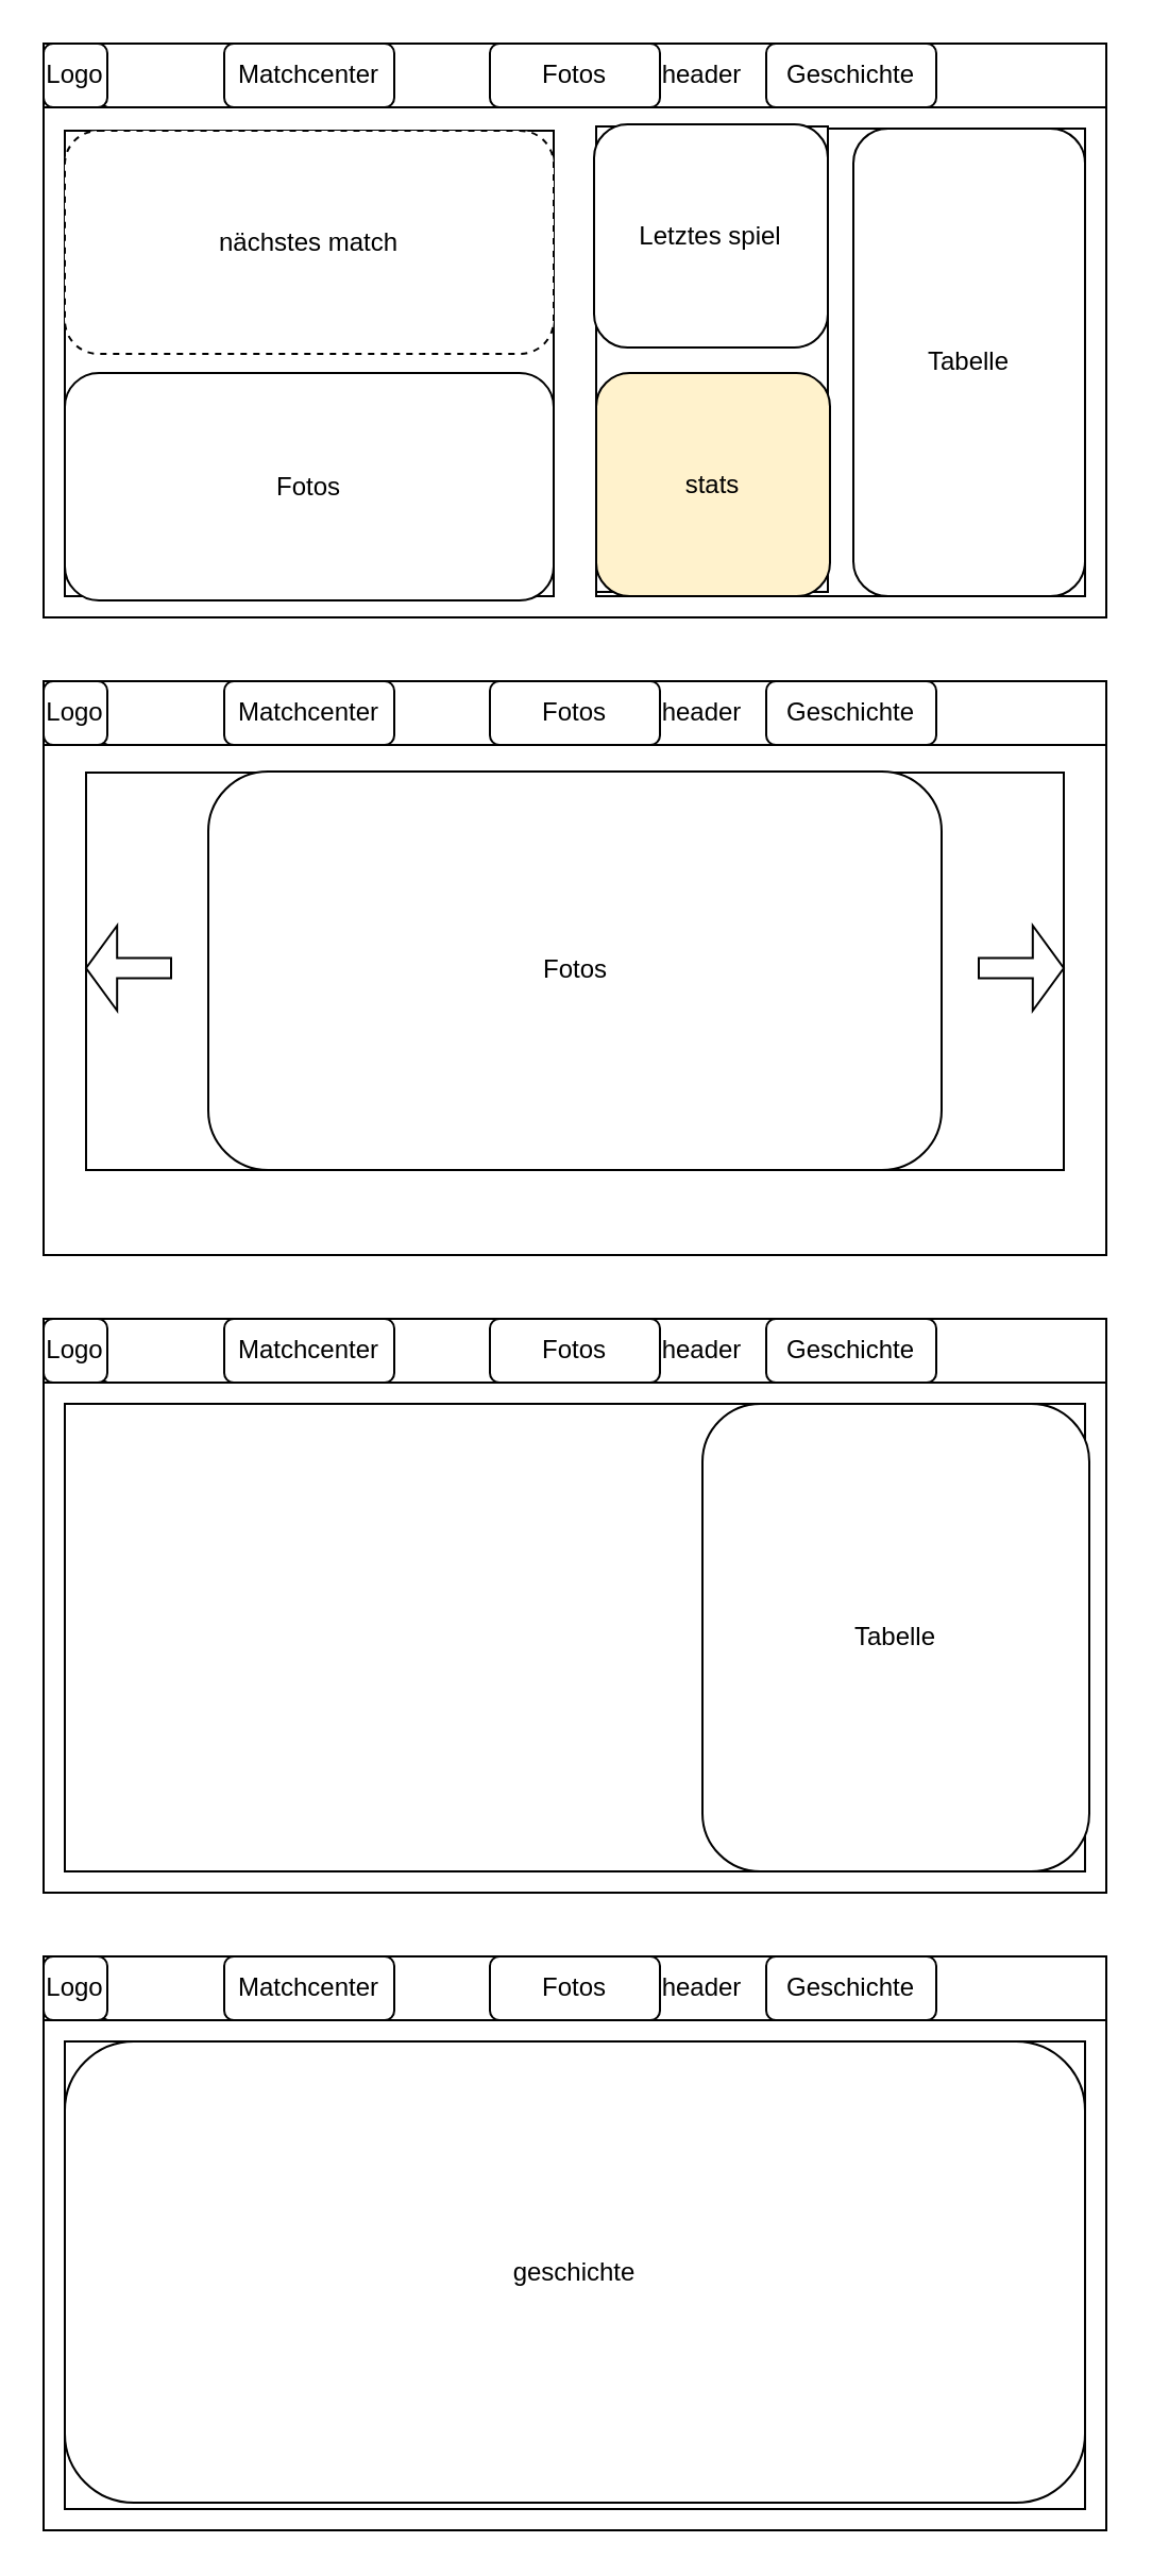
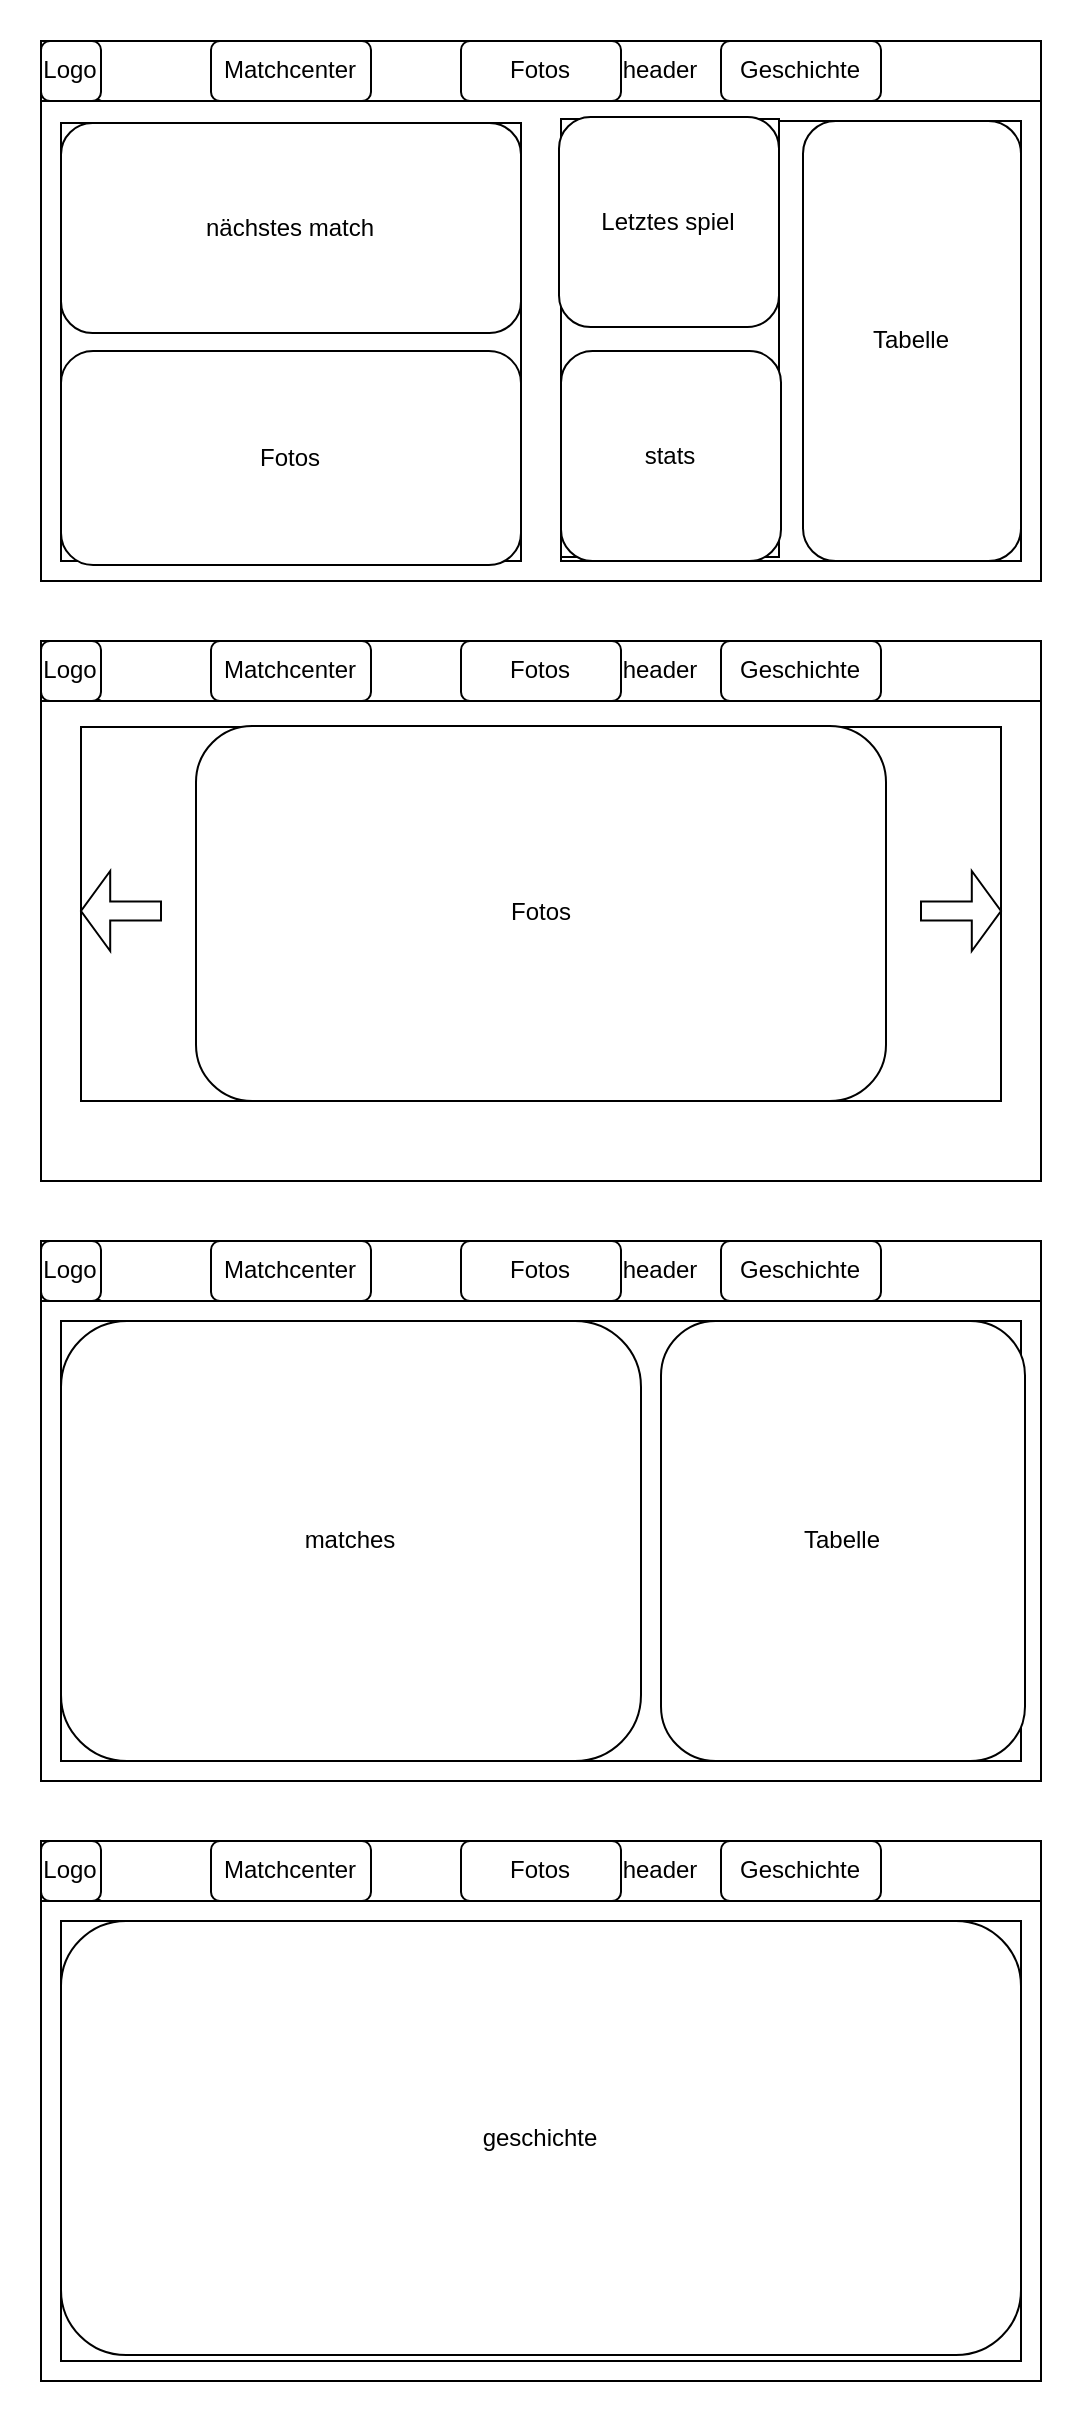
  <mxCell id="0" />
  <mxCell id="1" parent="0" />
  <mxCell id="2" value="" style="rounded=0;whiteSpace=wrap;html=1;" parent="1" vertex="1"><mxGeometry x="20" y="920" width="500" height="270" as="geometry" /></mxCell>
  <mxCell id="3" value="" style="rounded=0;whiteSpace=wrap;html=1;strokeColor=default;fontFamily=Helvetica;fontSize=12;fontColor=default;fillColor=default;" parent="1" vertex="1"><mxGeometry x="30" y="960" width="480" height="220" as="geometry" /></mxCell>
  <mxCell id="4" value="" style="rounded=0;whiteSpace=wrap;html=1;" parent="1" vertex="1"><mxGeometry x="20" y="620" width="500" height="270" as="geometry" /></mxCell>
  <mxCell id="5" value="" style="rounded=0;whiteSpace=wrap;html=1;strokeColor=default;fontFamily=Helvetica;fontSize=12;fontColor=default;fillColor=default;" parent="1" vertex="1"><mxGeometry x="30" y="660" width="480" height="220" as="geometry" /></mxCell>
  <mxCell id="6" value="" style="rounded=0;whiteSpace=wrap;html=1;" parent="1" vertex="1"><mxGeometry x="20" y="320" width="500" height="270" as="geometry" /></mxCell>
  <mxCell id="7" value="" style="rounded=0;whiteSpace=wrap;html=1;strokeColor=default;fontFamily=Helvetica;fontSize=12;fontColor=default;fillColor=default;" parent="1" vertex="1"><mxGeometry x="40" y="363" width="460" height="187" as="geometry" /></mxCell>
  <mxCell id="8" value="" style="rounded=0;whiteSpace=wrap;html=1;" parent="1" vertex="1"><mxGeometry x="20" y="20" width="500" height="270" as="geometry" /></mxCell>
  <mxCell id="9" value="" style="rounded=0;whiteSpace=wrap;html=1;strokeColor=default;fontFamily=Helvetica;fontSize=12;fontColor=default;fillColor=default;" parent="1" vertex="1"><mxGeometry x="280" y="60" width="230" height="220" as="geometry" /></mxCell>
  <mxCell id="10" value="" style="rounded=0;whiteSpace=wrap;html=1;strokeColor=default;fontFamily=Helvetica;fontSize=12;fontColor=default;fillColor=default;" parent="1" vertex="1"><mxGeometry x="280" y="59" width="109" height="219" as="geometry" /></mxCell>
  <mxCell id="11" value="" style="rounded=0;whiteSpace=wrap;html=1;strokeColor=default;fontFamily=Helvetica;fontSize=12;fontColor=default;fillColor=default;" parent="1" vertex="1"><mxGeometry x="30" y="61" width="230" height="219" as="geometry" /></mxCell>
  <mxCell id="12" value="&lt;blockquote style=&quot;margin: 0 0 0 40px; border: none; padding: 0px;&quot;&gt;&lt;blockquote style=&quot;margin: 0 0 0 40px; border: none; padding: 0px;&quot;&gt;&lt;blockquote style=&quot;margin: 0 0 0 40px; border: none; padding: 0px;&quot;&gt;header&lt;/blockquote&gt;&lt;/blockquote&gt;&lt;/blockquote&gt;" style="rounded=0;whiteSpace=wrap;html=1;" parent="1" vertex="1"><mxGeometry x="20" y="920" width="500" height="30" as="geometry" /></mxCell>
  <mxCell id="13" value="&lt;blockquote style=&quot;margin: 0 0 0 40px; border: none; padding: 0px;&quot;&gt;&lt;blockquote style=&quot;margin: 0 0 0 40px; border: none; padding: 0px;&quot;&gt;&lt;blockquote style=&quot;margin: 0 0 0 40px; border: none; padding: 0px;&quot;&gt;header&lt;/blockquote&gt;&lt;/blockquote&gt;&lt;/blockquote&gt;" style="rounded=0;whiteSpace=wrap;html=1;" parent="1" vertex="1"><mxGeometry x="20" y="620" width="500" height="30" as="geometry" /></mxCell>
  <mxCell id="14" value="&lt;blockquote style=&quot;margin: 0 0 0 40px; border: none; padding: 0px;&quot;&gt;&lt;blockquote style=&quot;margin: 0 0 0 40px; border: none; padding: 0px;&quot;&gt;&lt;blockquote style=&quot;margin: 0 0 0 40px; border: none; padding: 0px;&quot;&gt;header&lt;/blockquote&gt;&lt;/blockquote&gt;&lt;/blockquote&gt;" style="rounded=0;whiteSpace=wrap;html=1;" parent="1" vertex="1"><mxGeometry x="20" y="320" width="500" height="30" as="geometry" /></mxCell>
  <mxCell id="15" value="&lt;blockquote style=&quot;margin: 0 0 0 40px; border: none; padding: 0px;&quot;&gt;&lt;blockquote style=&quot;margin: 0 0 0 40px; border: none; padding: 0px;&quot;&gt;&lt;blockquote style=&quot;margin: 0 0 0 40px; border: none; padding: 0px;&quot;&gt;header&lt;/blockquote&gt;&lt;/blockquote&gt;&lt;/blockquote&gt;" style="rounded=0;whiteSpace=wrap;html=1;" parent="1" vertex="1"><mxGeometry x="20" y="20" width="500" height="30" as="geometry" /></mxCell>
  <mxCell id="16" value="Letztes spiel&lt;span style=&quot;color: rgba(0, 0, 0, 0); font-family: monospace; font-size: 0px; text-align: start;&quot;&gt;%3CmxGraphModel%3E%3Croot%3E%3CmxCell%20id%3D%220%22%2F%3E%3CmxCell%20id%3D%221%22%20parent%3D%220%22%2F%3E%3CmxCell%20id%3D%222%22%20value%3D%22Logo%22%20style%3D%22rounded%3D0%3BwhiteSpace%3Dwrap%3Bhtml%3D1%3B%22%20vertex%3D%221%22%20parent%3D%221%22%3E%3CmxGeometry%20x%3D%22410%22%20y%3D%22460%22%20width%3D%2240%22%20height%3D%2230%22%20as%3D%22geometry%22%2F%3E%3C%2FmxCell%3E%3C%2Froot%3E%3C%2FmxGraphModel%3E&lt;/span&gt;" style="rounded=1;whiteSpace=wrap;html=1;" parent="1" vertex="1"><mxGeometry x="279" y="58" width="110" height="105" as="geometry" /></mxCell>
  <mxCell id="17" value="Tabelle" style="rounded=1;whiteSpace=wrap;html=1;" parent="1" vertex="1"><mxGeometry x="401" y="60" width="109" height="220" as="geometry" /></mxCell>
- <mxCell id="18" value="stats" style="rounded=1;whiteSpace=wrap;html=1;fillColor=#fff2cc;" parent="1" vertex="1"><mxGeometry x="280" y="175" width="110" height="105" as="geometry" /></mxCell>
+ <mxCell id="18" value="stats" style="rounded=1;whiteSpace=wrap;html=1;" parent="1" vertex="1"><mxGeometry x="280" y="175" width="110" height="105" as="geometry" /></mxCell>
  <mxCell id="19" value="Fotos" style="rounded=1;whiteSpace=wrap;html=1;" parent="1" vertex="1"><mxGeometry x="30" y="175" width="230" height="107" as="geometry" /></mxCell>
- <mxCell id="20" value="nächstes match" style="rounded=1;whiteSpace=wrap;html=1;dashed=1;" parent="1" vertex="1"><mxGeometry x="30" y="61" width="230" height="105" as="geometry" /></mxCell>
+ <mxCell id="20" value="nächstes match" style="rounded=1;whiteSpace=wrap;html=1;" parent="1" vertex="1"><mxGeometry x="30" y="61" width="230" height="105" as="geometry" /></mxCell>
  <mxCell id="21" style="edgeStyle=none;html=1;exitX=1;exitY=1;exitDx=0;exitDy=0;" parent="1" source="22" target="8" edge="1"><mxGeometry relative="1" as="geometry" /></mxCell>
  <mxCell id="22" value="Logo" style="rounded=1;whiteSpace=wrap;html=1;" parent="1" vertex="1"><mxGeometry x="20" y="20" width="30" height="30" as="geometry" /></mxCell>
  <mxCell id="23" value="Matchcenter" style="rounded=1;whiteSpace=wrap;html=1;" parent="1" vertex="1"><mxGeometry x="105" y="20" width="80" height="30" as="geometry" /></mxCell>
  <mxCell id="24" value="Fotos" style="rounded=1;whiteSpace=wrap;html=1;" parent="1" vertex="1"><mxGeometry x="230" y="20" width="80" height="30" as="geometry" /></mxCell>
  <mxCell id="25" value="Geschichte" style="rounded=1;whiteSpace=wrap;html=1;" parent="1" vertex="1"><mxGeometry x="360" y="20" width="80" height="30" as="geometry" /></mxCell>
  <mxCell id="26" value="Fotos" style="rounded=1;whiteSpace=wrap;html=1;" parent="1" vertex="1"><mxGeometry x="97.5" y="362.5" width="345" height="187.5" as="geometry" /></mxCell>
  <mxCell id="27" style="edgeStyle=none;html=1;exitX=1;exitY=1;exitDx=0;exitDy=0;" parent="1" source="28" target="6" edge="1"><mxGeometry relative="1" as="geometry" /></mxCell>
  <mxCell id="28" value="Logo" style="rounded=1;whiteSpace=wrap;html=1;" parent="1" vertex="1"><mxGeometry x="20" y="320" width="30" height="30" as="geometry" /></mxCell>
  <mxCell id="29" value="Matchcenter" style="rounded=1;whiteSpace=wrap;html=1;" parent="1" vertex="1"><mxGeometry x="105" y="320" width="80" height="30" as="geometry" /></mxCell>
  <mxCell id="30" value="Fotos" style="rounded=1;whiteSpace=wrap;html=1;" parent="1" vertex="1"><mxGeometry x="230" y="320" width="80" height="30" as="geometry" /></mxCell>
  <mxCell id="31" value="Geschichte" style="rounded=1;whiteSpace=wrap;html=1;" parent="1" vertex="1"><mxGeometry x="360" y="320" width="80" height="30" as="geometry" /></mxCell>
  <mxCell id="32" value="" style="shape=singleArrow;direction=west;whiteSpace=wrap;html=1;arrowWidth=0.24;arrowSize=0.365;" parent="1" vertex="1"><mxGeometry x="40" y="435" width="40" height="40" as="geometry" /></mxCell>
  <mxCell id="33" value="" style="shape=singleArrow;direction=west;whiteSpace=wrap;html=1;arrowWidth=0.24;arrowSize=0.365;rotation=-180;" parent="1" vertex="1"><mxGeometry x="460" y="435" width="40" height="40" as="geometry" /></mxCell>
  <mxCell id="34" value="Tabelle" style="rounded=1;whiteSpace=wrap;html=1;" parent="1" vertex="1"><mxGeometry x="330" y="660" width="182" height="220" as="geometry" /></mxCell>
  <mxCell id="35" style="edgeStyle=none;html=1;exitX=1;exitY=1;exitDx=0;exitDy=0;" parent="1" source="36" target="4" edge="1"><mxGeometry relative="1" as="geometry" /></mxCell>
  <mxCell id="36" value="Logo" style="rounded=1;whiteSpace=wrap;html=1;" parent="1" vertex="1"><mxGeometry x="20" y="620" width="30" height="30" as="geometry" /></mxCell>
  <mxCell id="37" value="Matchcenter" style="rounded=1;whiteSpace=wrap;html=1;" parent="1" vertex="1"><mxGeometry x="105" y="620" width="80" height="30" as="geometry" /></mxCell>
  <mxCell id="38" value="Fotos" style="rounded=1;whiteSpace=wrap;html=1;" parent="1" vertex="1"><mxGeometry x="230" y="620" width="80" height="30" as="geometry" /></mxCell>
  <mxCell id="39" value="Geschichte" style="rounded=1;whiteSpace=wrap;html=1;" parent="1" vertex="1"><mxGeometry x="360" y="620" width="80" height="30" as="geometry" /></mxCell>
+ <mxCell id="40" value="matches" style="rounded=1;whiteSpace=wrap;html=1;" parent="1" vertex="1"><mxGeometry x="30" y="660" width="290" height="220" as="geometry" /></mxCell>
  <mxCell id="41" style="edgeStyle=none;html=1;exitX=1;exitY=1;exitDx=0;exitDy=0;" parent="1" source="42" target="2" edge="1"><mxGeometry relative="1" as="geometry" /></mxCell>
  <mxCell id="42" value="Logo" style="rounded=1;whiteSpace=wrap;html=1;" parent="1" vertex="1"><mxGeometry x="20" y="920" width="30" height="30" as="geometry" /></mxCell>
  <mxCell id="43" value="Matchcenter" style="rounded=1;whiteSpace=wrap;html=1;" parent="1" vertex="1"><mxGeometry x="105" y="920" width="80" height="30" as="geometry" /></mxCell>
  <mxCell id="44" value="Fotos" style="rounded=1;whiteSpace=wrap;html=1;" parent="1" vertex="1"><mxGeometry x="230" y="920" width="80" height="30" as="geometry" /></mxCell>
  <mxCell id="45" value="Geschichte" style="rounded=1;whiteSpace=wrap;html=1;" parent="1" vertex="1"><mxGeometry x="360" y="920" width="80" height="30" as="geometry" /></mxCell>
  <mxCell id="46" value="geschichte" style="rounded=1;whiteSpace=wrap;html=1;" parent="1" vertex="1"><mxGeometry x="30" y="960" width="480" height="217" as="geometry" /></mxCell>
